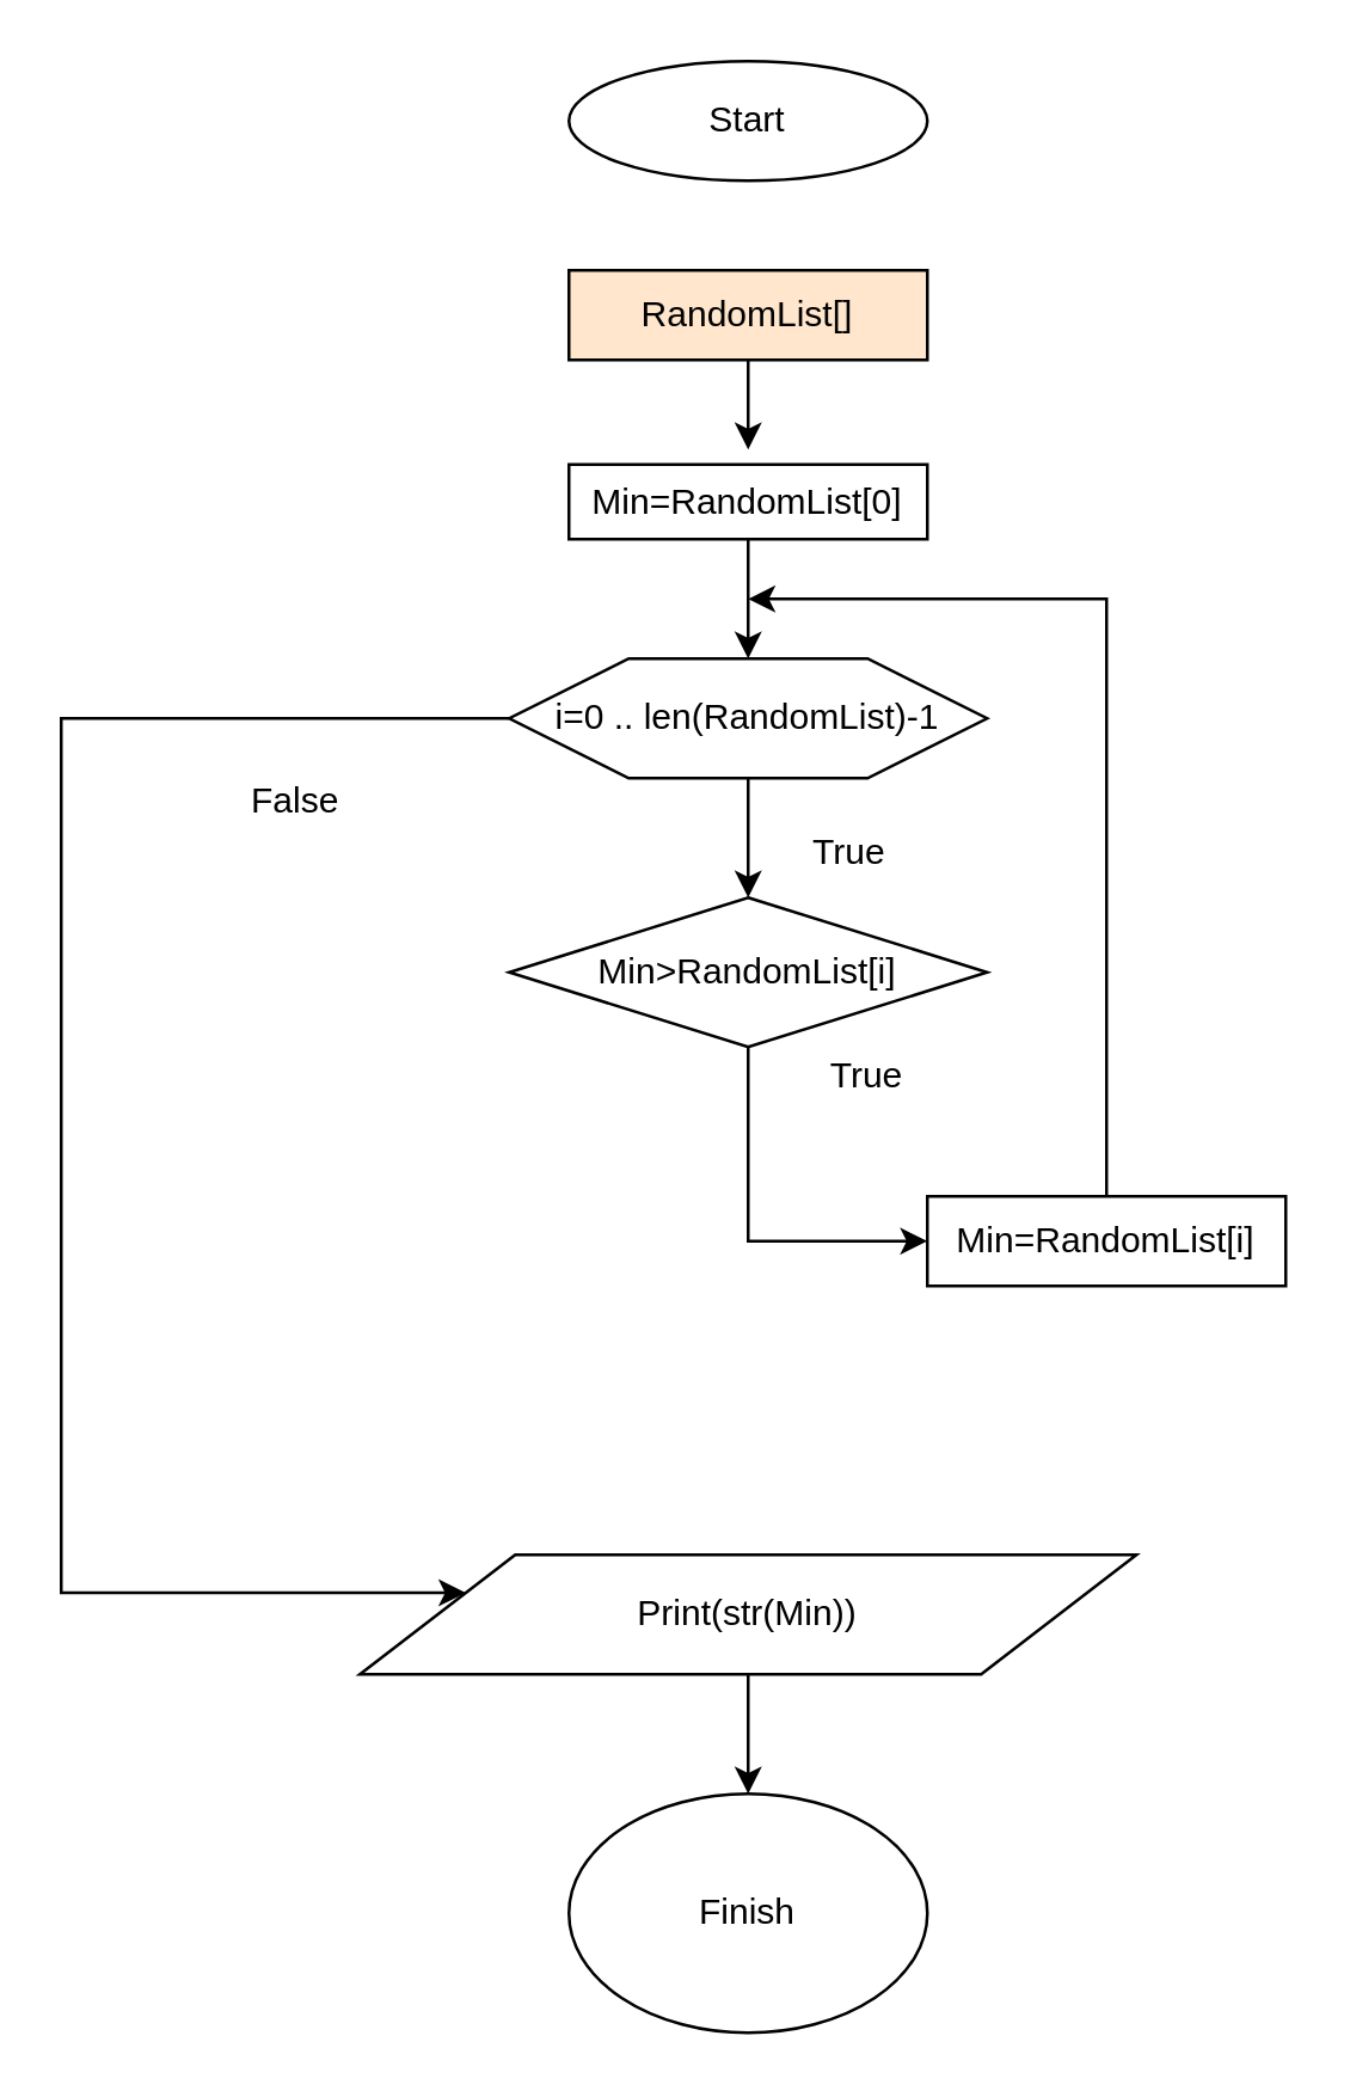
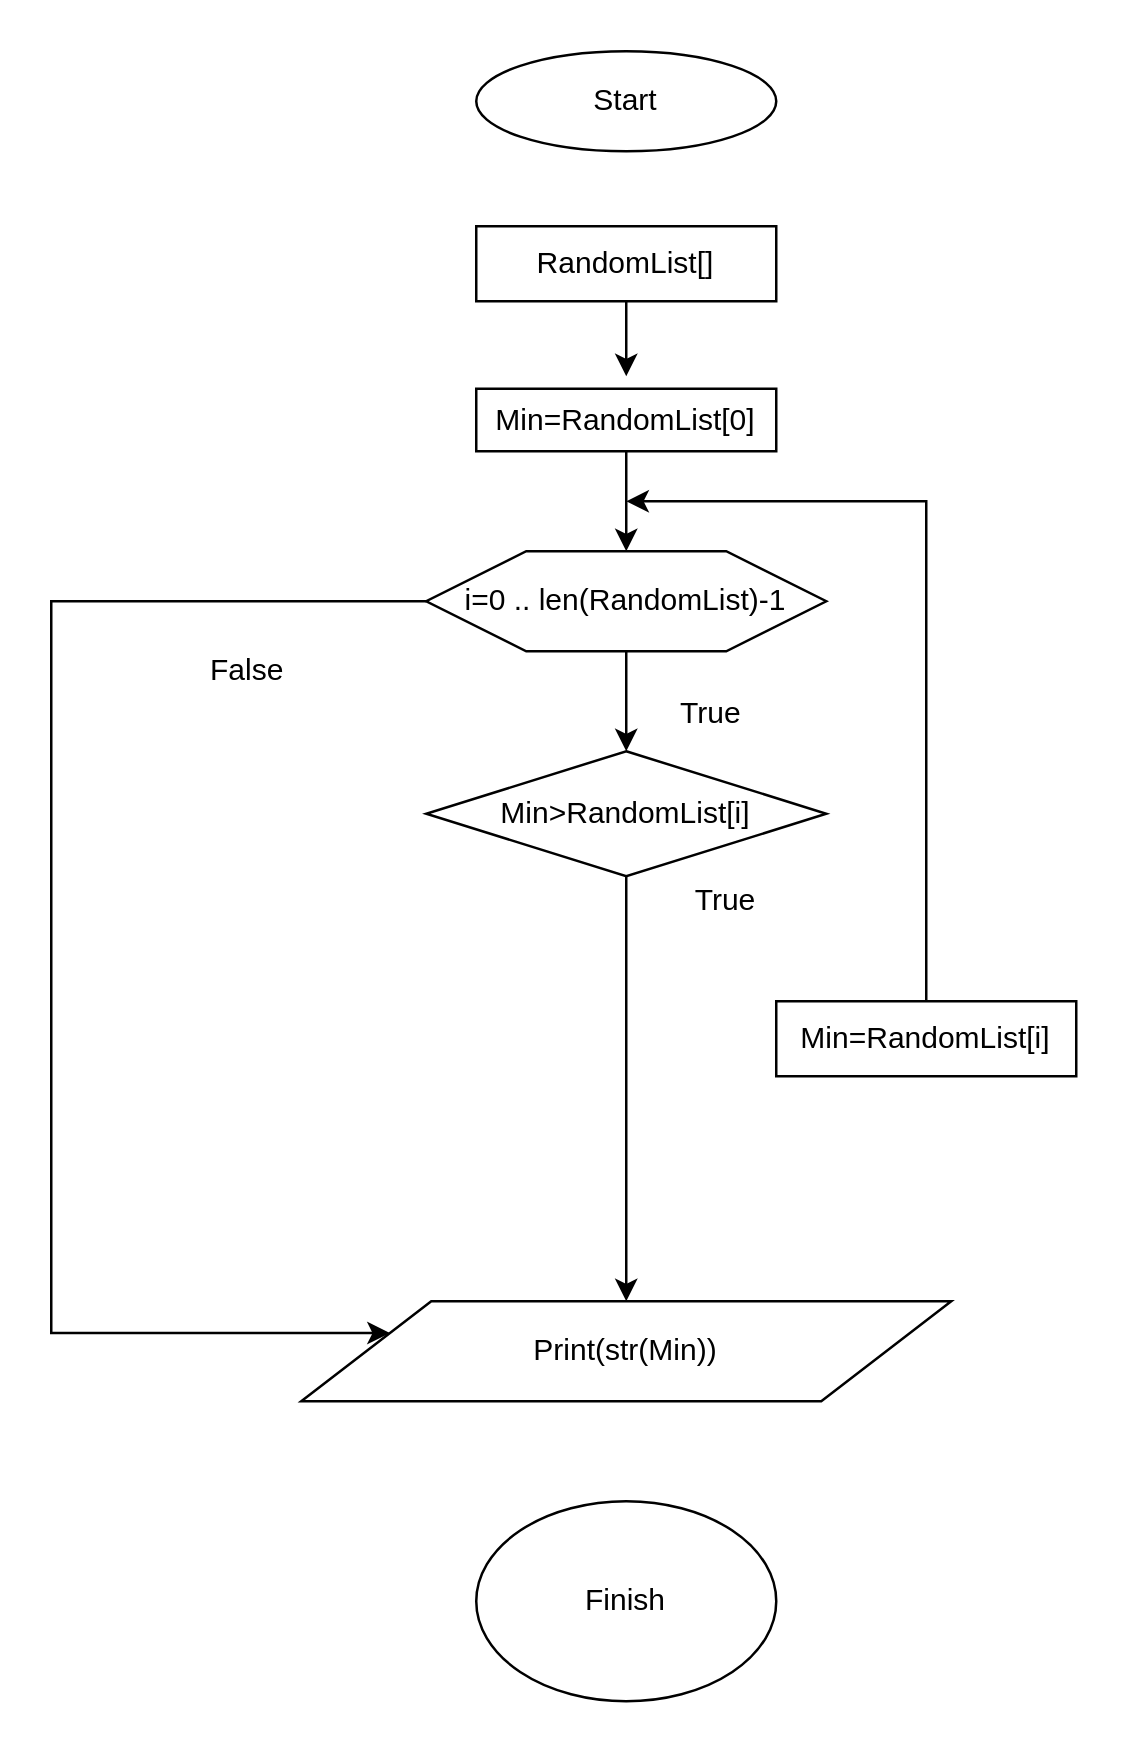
  <mxCell id="0" />
  <mxCell id="1" parent="0" />
  <mxCell id="2" value="Start" style="ellipse;whiteSpace=wrap;html=1;" parent="1" vertex="1"><mxGeometry x="190" y="20" width="120" height="40" as="geometry" /></mxCell>
  <mxCell id="3" style="edgeStyle=orthogonalEdgeStyle;rounded=0;orthogonalLoop=1;jettySize=auto;html=1;exitX=0.5;exitY=1;exitDx=0;exitDy=0;" parent="1" source="4" edge="1"><mxGeometry relative="1" as="geometry"><mxPoint x="250" y="150" as="targetPoint" /></mxGeometry></mxCell>
- <mxCell id="4" value="RandomList[]" style="rounded=0;whiteSpace=wrap;html=1;fillColor=#ffe6cc;" parent="1" vertex="1"><mxGeometry x="190" y="90" width="120" height="30" as="geometry" /></mxCell>
+ <mxCell id="4" value="RandomList[]" style="rounded=0;whiteSpace=wrap;html=1;" parent="1" vertex="1"><mxGeometry x="190" y="90" width="120" height="30" as="geometry" /></mxCell>
  <mxCell id="5" style="edgeStyle=orthogonalEdgeStyle;rounded=0;orthogonalLoop=1;jettySize=auto;html=1;entryX=0;entryY=0.25;entryDx=0;entryDy=0;" parent="1" source="6" target="16" edge="1"><mxGeometry relative="1" as="geometry"><mxPoint x="70" y="570" as="targetPoint" /><Array as="points"><mxPoint x="20" y="240" /><mxPoint x="20" y="533" /></Array></mxGeometry></mxCell>
  <mxCell id="6" value="i=0 .. len(RandomList)-1" style="shape=hexagon;perimeter=hexagonPerimeter2;whiteSpace=wrap;html=1;" parent="1" vertex="1"><mxGeometry x="170" y="220" width="160" height="40" as="geometry" /></mxCell>
  <mxCell id="7" style="edgeStyle=orthogonalEdgeStyle;rounded=0;orthogonalLoop=1;jettySize=auto;html=1;exitX=0.5;exitY=1;exitDx=0;exitDy=0;" parent="1" source="8" edge="1"><mxGeometry relative="1" as="geometry"><mxPoint x="250" y="220" as="targetPoint" /></mxGeometry></mxCell>
  <mxCell id="8" value="Min=RandomList[0]" style="rounded=0;whiteSpace=wrap;html=1;" parent="1" vertex="1"><mxGeometry x="190" y="155" width="120" height="25" as="geometry" /></mxCell>
- <mxCell id="9" style="edgeStyle=orthogonalEdgeStyle;rounded=0;orthogonalLoop=1;jettySize=auto;html=1;entryX=0;entryY=0.5;entryDx=0;entryDy=0;" parent="1" source="10" target="13" edge="1"><mxGeometry relative="1" as="geometry" /></mxCell>
+ <mxCell id="9" style="edgeStyle=orthogonalEdgeStyle;rounded=0;orthogonalLoop=1;jettySize=auto;html=1;" parent="1" source="10" target="16" edge="1"><mxGeometry relative="1" as="geometry" /></mxCell>
  <mxCell id="10" value="Min&amp;gt;RandomList[i]" style="rhombus;whiteSpace=wrap;html=1;" parent="1" vertex="1"><mxGeometry x="170" y="300" width="160" height="50" as="geometry" /></mxCell>
  <mxCell id="11" value="" style="edgeStyle=orthogonalEdgeStyle;rounded=0;orthogonalLoop=1;jettySize=auto;html=1;" parent="1" source="6" target="10" edge="1"><mxGeometry relative="1" as="geometry" /></mxCell>
  <mxCell id="12" style="edgeStyle=orthogonalEdgeStyle;rounded=0;orthogonalLoop=1;jettySize=auto;html=1;" parent="1" source="13" edge="1"><mxGeometry relative="1" as="geometry"><mxPoint x="250" y="200" as="targetPoint" /><Array as="points"><mxPoint x="370" y="200" /></Array></mxGeometry></mxCell>
  <mxCell id="13" value="Min=RandomList[i]" style="rounded=0;whiteSpace=wrap;html=1;" parent="1" vertex="1"><mxGeometry x="310" y="400" width="120" height="30" as="geometry" /></mxCell>
  <mxCell id="14" value="True" style="text;html=1;strokeColor=none;fillColor=none;align=center;verticalAlign=middle;whiteSpace=wrap;rounded=0;" parent="1" vertex="1"><mxGeometry x="270" y="350" width="40" height="20" as="geometry" /></mxCell>
- <mxCell id="15" style="edgeStyle=orthogonalEdgeStyle;rounded=0;orthogonalLoop=1;jettySize=auto;html=1;" parent="1" source="16" target="17" edge="1"><mxGeometry relative="1" as="geometry"><mxPoint x="250" y="610" as="targetPoint" /></mxGeometry></mxCell>
  <mxCell id="16" value="Print(str(Min))" style="shape=parallelogram;perimeter=parallelogramPerimeter;whiteSpace=wrap;html=1;" parent="1" vertex="1"><mxGeometry x="120" y="520" width="260" height="40" as="geometry" /></mxCell>
  <mxCell id="17" value="Finish" style="ellipse;whiteSpace=wrap;html=1;" parent="1" vertex="1"><mxGeometry x="190" y="600" width="120" height="80" as="geometry" /></mxCell>
  <mxCell id="18" value="False" style="text;html=1;resizable=0;points=[];autosize=1;align=left;verticalAlign=top;spacingTop=-4;" vertex="1" parent="1"><mxGeometry x="82" y="258" width="40" height="20" as="geometry" /></mxCell>
  <mxCell id="19" value="True" style="text;html=1;resizable=0;points=[];autosize=1;align=left;verticalAlign=top;spacingTop=-4;" vertex="1" parent="1"><mxGeometry x="270" y="275" width="40" height="20" as="geometry" /></mxCell>
